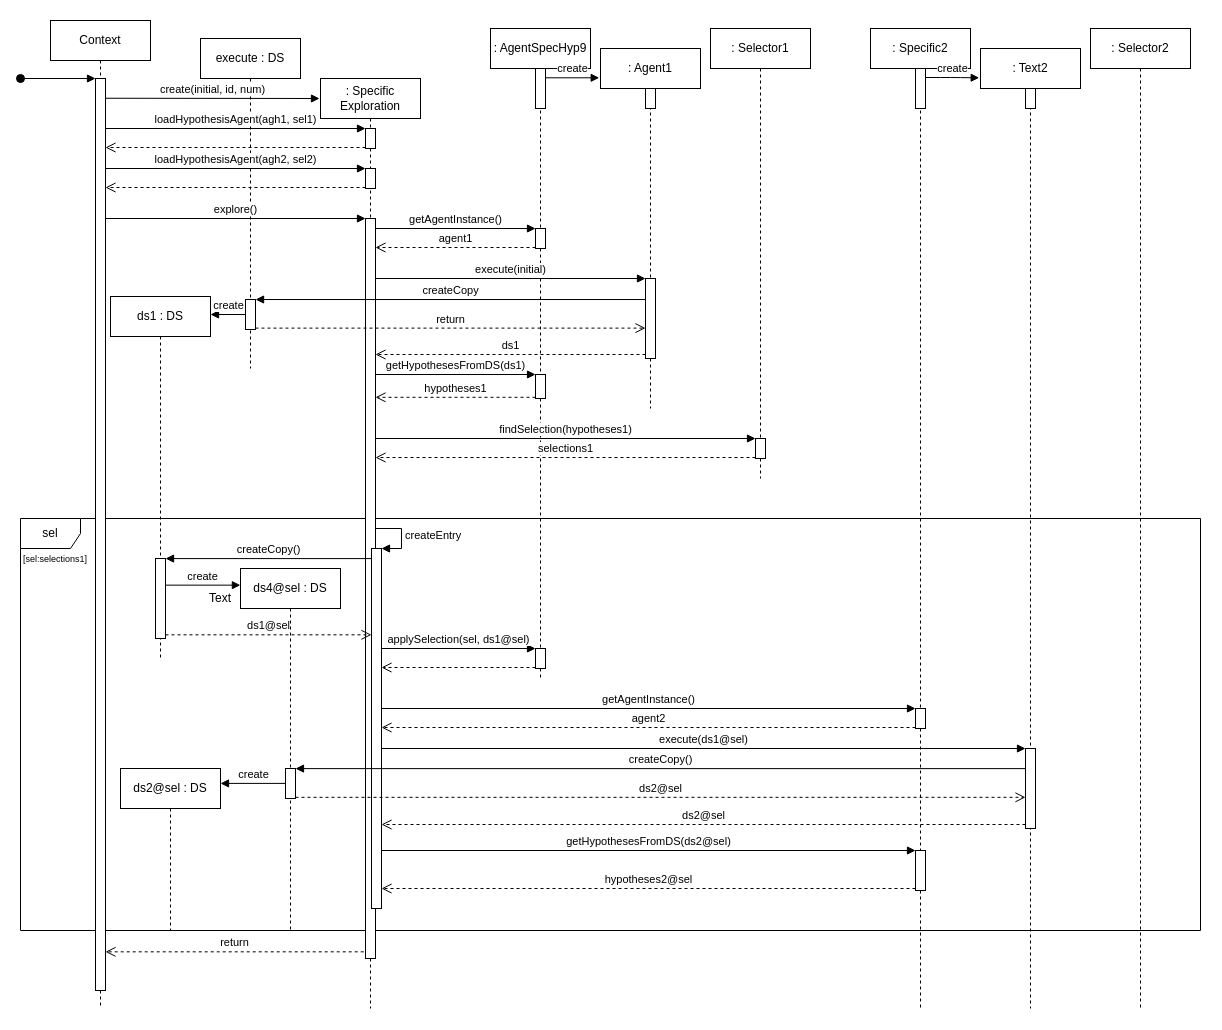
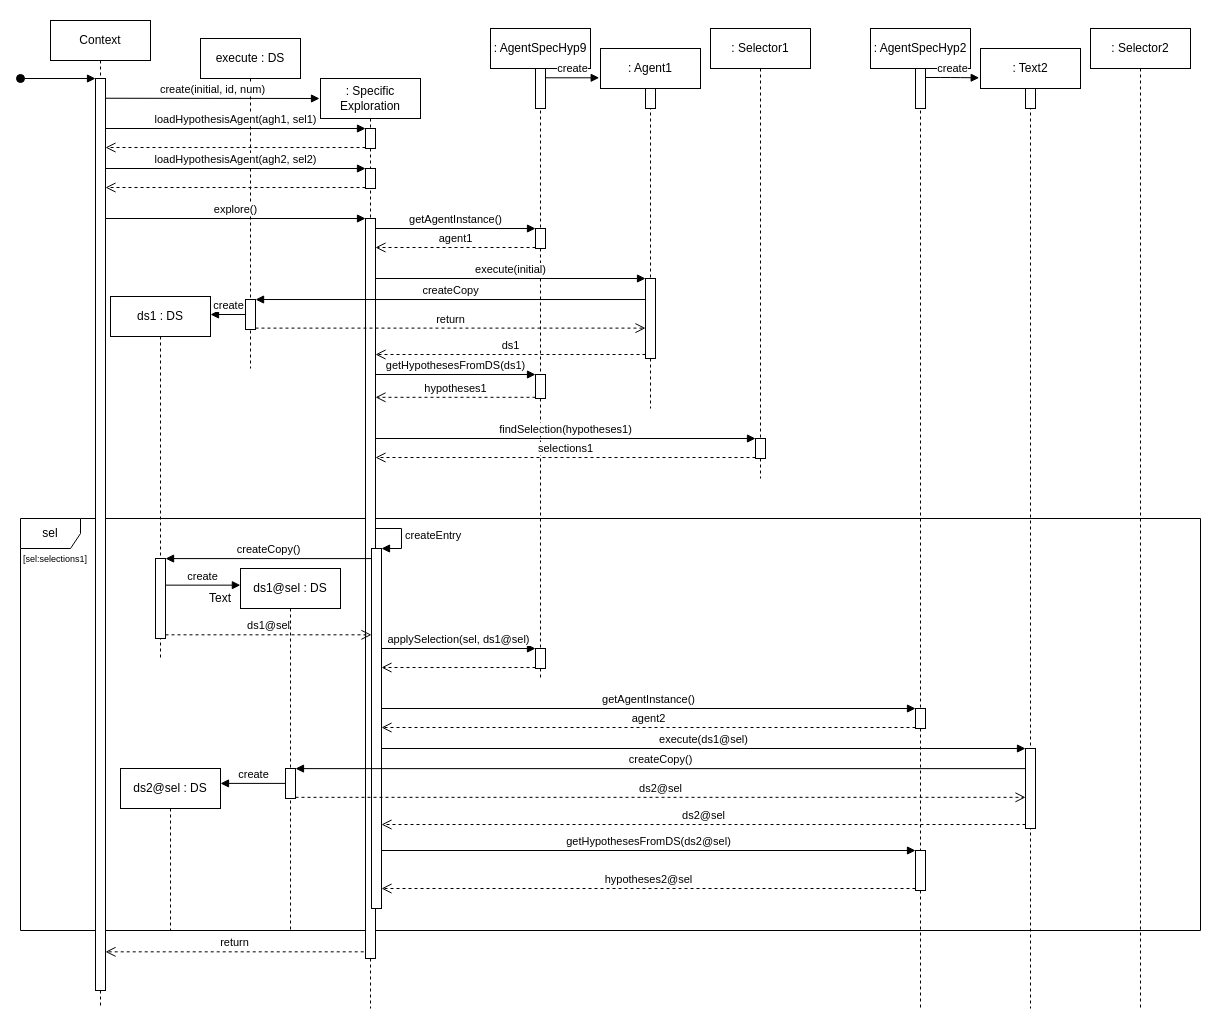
  <mxCell id="0" />
  <mxCell id="1" parent="0" />
  <mxCell id="2" value="" style="group" parent="1" vertex="1" connectable="0"><mxGeometry x="20" y="20" width="1180" height="988" as="geometry" /></mxCell>
  <mxCell id="3" value="sel" style="shape=umlFrame;whiteSpace=wrap;html=1;" parent="2" vertex="1"><mxGeometry y="498" width="1180" height="412" as="geometry" /></mxCell>
  <mxCell id="4" value="Context" style="shape=umlLifeline;perimeter=lifelinePerimeter;whiteSpace=wrap;html=1;container=1;collapsible=0;recursiveResize=0;outlineConnect=0;connectable=0;" parent="2" vertex="1"><mxGeometry x="30" width="100" height="988" as="geometry" /></mxCell>
  <mxCell id="5" value="" style="html=1;points=[];perimeter=orthogonalPerimeter;" parent="4" vertex="1"><mxGeometry x="45" y="58" width="10" height="912" as="geometry" /></mxCell>
  <mxCell id="6" value="" style="html=1;verticalAlign=bottom;startArrow=oval;endArrow=block;startSize=8;" parent="4" target="5" edge="1"><mxGeometry relative="1" as="geometry"><mxPoint x="-30" y="58" as="sourcePoint" /></mxGeometry></mxCell>
  <mxCell id="7" value=": Specific Exploration" style="shape=umlLifeline;perimeter=lifelinePerimeter;whiteSpace=wrap;html=1;container=1;collapsible=0;recursiveResize=0;outlineConnect=0;connectable=0;" parent="2" vertex="1"><mxGeometry x="300" y="58" width="100" height="930" as="geometry" /></mxCell>
  <mxCell id="8" value="" style="html=1;points=[];perimeter=orthogonalPerimeter;" parent="7" vertex="1"><mxGeometry x="45" y="50" width="10" height="20" as="geometry" /></mxCell>
  <mxCell id="9" value="" style="html=1;points=[];perimeter=orthogonalPerimeter;" parent="7" vertex="1"><mxGeometry x="45" y="90" width="10" height="20" as="geometry" /></mxCell>
  <mxCell id="10" value="" style="html=1;points=[];perimeter=orthogonalPerimeter;" parent="7" vertex="1"><mxGeometry x="45" y="140" width="10" height="740" as="geometry" /></mxCell>
  <mxCell id="11" value="" style="html=1;points=[];perimeter=orthogonalPerimeter;" parent="7" vertex="1"><mxGeometry x="51" y="470" width="10" height="360" as="geometry" /></mxCell>
  <mxCell id="12" value="createEntry" style="edgeStyle=orthogonalEdgeStyle;html=1;align=left;spacingLeft=2;endArrow=block;rounded=0;entryX=1;entryY=0;" parent="7" source="10" target="11" edge="1"><mxGeometry relative="1" as="geometry"><mxPoint x="56" y="450" as="sourcePoint" /><Array as="points"><mxPoint x="81" y="450" /><mxPoint x="81" y="470" /></Array></mxGeometry></mxCell>
  <mxCell id="13" value="execute : DS" style="shape=umlLifeline;perimeter=lifelinePerimeter;whiteSpace=wrap;html=1;container=1;collapsible=0;recursiveResize=0;outlineConnect=0;" parent="2" vertex="1"><mxGeometry x="180" y="18" width="100" height="330" as="geometry" /></mxCell>
  <mxCell id="14" value="" style="html=1;points=[];perimeter=orthogonalPerimeter;" parent="13" vertex="1"><mxGeometry x="45" y="261" width="10" height="30" as="geometry" /></mxCell>
  <mxCell id="15" value=": AgentSpecHyp9" style="shape=umlLifeline;perimeter=lifelinePerimeter;whiteSpace=wrap;html=1;container=1;collapsible=0;recursiveResize=0;outlineConnect=0;" parent="2" vertex="1"><mxGeometry x="470" y="8" width="100" height="650" as="geometry" /></mxCell>
  <mxCell id="16" value="" style="html=1;points=[];perimeter=orthogonalPerimeter;" parent="15" vertex="1"><mxGeometry x="45" y="40" width="10" height="40" as="geometry" /></mxCell>
  <mxCell id="17" value="" style="html=1;points=[];perimeter=orthogonalPerimeter;" parent="15" vertex="1"><mxGeometry x="45" y="200" width="10" height="20" as="geometry" /></mxCell>
  <mxCell id="18" value="" style="html=1;points=[];perimeter=orthogonalPerimeter;" parent="15" vertex="1"><mxGeometry x="45" y="346" width="10" height="24" as="geometry" /></mxCell>
  <mxCell id="19" value="" style="html=1;points=[];perimeter=orthogonalPerimeter;" parent="15" vertex="1"><mxGeometry x="45" y="620" width="10" height="20" as="geometry" /></mxCell>
  <mxCell id="20" value=": Agent1" style="shape=umlLifeline;perimeter=lifelinePerimeter;whiteSpace=wrap;html=1;container=1;collapsible=0;recursiveResize=0;outlineConnect=0;connectable=0;" parent="2" vertex="1"><mxGeometry x="580" y="28" width="100" height="360" as="geometry" /></mxCell>
  <mxCell id="21" value="" style="html=1;points=[];perimeter=orthogonalPerimeter;" parent="20" vertex="1"><mxGeometry x="45" y="40" width="10" height="20" as="geometry" /></mxCell>
  <mxCell id="22" value="" style="html=1;points=[];perimeter=orthogonalPerimeter;" parent="20" vertex="1"><mxGeometry x="45" y="230" width="10" height="80" as="geometry" /></mxCell>
  <mxCell id="23" value=": Selector1" style="shape=umlLifeline;perimeter=lifelinePerimeter;whiteSpace=wrap;html=1;container=1;collapsible=0;recursiveResize=0;outlineConnect=0;" parent="2" vertex="1"><mxGeometry x="690" y="8" width="100" height="450" as="geometry" /></mxCell>
  <mxCell id="24" value="" style="html=1;points=[];perimeter=orthogonalPerimeter;" parent="23" vertex="1"><mxGeometry x="45" y="410" width="10" height="20" as="geometry" /></mxCell>
  <mxCell id="25" value=": Selector2" style="shape=umlLifeline;perimeter=lifelinePerimeter;whiteSpace=wrap;html=1;container=1;collapsible=0;recursiveResize=0;outlineConnect=0;" parent="2" vertex="1"><mxGeometry x="1070" y="8" width="100" height="980" as="geometry" /></mxCell>
  <mxCell id="26" value="create" style="html=1;verticalAlign=bottom;endArrow=block;entryX=-0.013;entryY=0.131;entryDx=0;entryDy=0;entryPerimeter=0;" parent="2" edge="1"><mxGeometry width="80" as="geometry"><mxPoint x="525" y="57.3" as="sourcePoint" /><mxPoint x="578.7" y="57.3" as="targetPoint" /><mxPoint as="offset" /></mxGeometry></mxCell>
- <mxCell id="27" value=": Specific2" style="shape=umlLifeline;perimeter=lifelinePerimeter;whiteSpace=wrap;html=1;container=1;collapsible=0;recursiveResize=0;outlineConnect=0;" parent="2" vertex="1"><mxGeometry x="850" y="8" width="100" height="980" as="geometry" /></mxCell>
+ <mxCell id="27" value=": AgentSpecHyp2" style="shape=umlLifeline;perimeter=lifelinePerimeter;whiteSpace=wrap;html=1;container=1;collapsible=0;recursiveResize=0;outlineConnect=0;" parent="2" vertex="1"><mxGeometry x="850" y="8" width="100" height="980" as="geometry" /></mxCell>
  <mxCell id="28" value="" style="html=1;points=[];perimeter=orthogonalPerimeter;" parent="27" vertex="1"><mxGeometry x="45" y="40" width="10" height="40" as="geometry" /></mxCell>
  <mxCell id="29" value="" style="html=1;points=[];perimeter=orthogonalPerimeter;" parent="27" vertex="1"><mxGeometry x="45" y="680" width="10" height="20" as="geometry" /></mxCell>
  <mxCell id="30" value="" style="html=1;points=[];perimeter=orthogonalPerimeter;" parent="27" vertex="1"><mxGeometry x="45" y="822" width="10" height="40" as="geometry" /></mxCell>
  <mxCell id="31" value=": Text2" style="shape=umlLifeline;perimeter=lifelinePerimeter;whiteSpace=wrap;html=1;container=1;collapsible=0;recursiveResize=0;outlineConnect=0;" parent="2" vertex="1"><mxGeometry x="960" y="28" width="100" height="960" as="geometry" /></mxCell>
  <mxCell id="32" value="" style="html=1;points=[];perimeter=orthogonalPerimeter;" parent="31" vertex="1"><mxGeometry x="45" y="40" width="10" height="20" as="geometry" /></mxCell>
  <mxCell id="33" value="" style="html=1;points=[];perimeter=orthogonalPerimeter;" parent="31" vertex="1"><mxGeometry x="45" y="700" width="10" height="80" as="geometry" /></mxCell>
  <mxCell id="34" value="create" style="html=1;verticalAlign=bottom;endArrow=block;entryX=-0.013;entryY=0.131;entryDx=0;entryDy=0;entryPerimeter=0;" parent="2" edge="1"><mxGeometry width="80" as="geometry"><mxPoint x="905" y="57" as="sourcePoint" /><mxPoint x="958.7" y="57.3" as="targetPoint" /><mxPoint as="offset" /><Array as="points"><mxPoint x="930" y="57" /></Array></mxGeometry></mxCell>
  <mxCell id="35" value="create(initial, id, num)" style="html=1;verticalAlign=bottom;endArrow=block;exitX=1.011;exitY=0.042;exitDx=0;exitDy=0;exitPerimeter=0;" parent="2" edge="1"><mxGeometry width="80" as="geometry"><mxPoint x="85.11" y="77.74" as="sourcePoint" /><mxPoint x="299" y="78" as="targetPoint" /><mxPoint as="offset" /></mxGeometry></mxCell>
  <mxCell id="36" value="" style="html=1;verticalAlign=bottom;endArrow=open;dashed=1;endSize=8;exitX=0;exitY=0.95;" parent="2" source="8" target="5" edge="1"><mxGeometry as="geometry"><mxPoint x="275" y="184" as="targetPoint" /></mxGeometry></mxCell>
  <mxCell id="37" value="loadHypothesisAgent(agh1, sel1)" style="html=1;verticalAlign=bottom;endArrow=block;entryX=0;entryY=0;" parent="2" source="5" target="8" edge="1"><mxGeometry as="geometry"><mxPoint x="90" y="108" as="sourcePoint" /><mxPoint as="offset" /></mxGeometry></mxCell>
  <mxCell id="38" value="loadHypothesisAgent(agh2, sel2)" style="html=1;verticalAlign=bottom;endArrow=block;entryX=0;entryY=0;" parent="2" edge="1"><mxGeometry as="geometry"><mxPoint x="85" y="148" as="sourcePoint" /><mxPoint x="345" y="148" as="targetPoint" /><mxPoint as="offset" /></mxGeometry></mxCell>
  <mxCell id="39" value="" style="html=1;verticalAlign=bottom;endArrow=open;dashed=1;endSize=8;exitX=0;exitY=0.95;" parent="2" source="9" target="5" edge="1"><mxGeometry as="geometry"><mxPoint x="275" y="214" as="targetPoint" /><mxPoint as="offset" /></mxGeometry></mxCell>
  <mxCell id="40" value="return" style="html=1;verticalAlign=bottom;endArrow=open;dashed=1;endSize=8;exitX=-0.178;exitY=0.991;exitDx=0;exitDy=0;exitPerimeter=0;" parent="2" source="10" target="5" edge="1"><mxGeometry as="geometry"><mxPoint x="200" y="588" as="targetPoint" /></mxGeometry></mxCell>
  <mxCell id="41" value="explore()" style="html=1;verticalAlign=bottom;endArrow=block;entryX=0;entryY=0;" parent="2" source="5" target="10" edge="1"><mxGeometry as="geometry"><mxPoint x="275" y="198" as="sourcePoint" /></mxGeometry></mxCell>
  <mxCell id="42" value="getAgentInstance()" style="html=1;verticalAlign=bottom;endArrow=block;entryX=0;entryY=0;" parent="2" source="10" target="17" edge="1"><mxGeometry as="geometry"><mxPoint x="445" y="208" as="sourcePoint" /></mxGeometry></mxCell>
  <mxCell id="43" value="agent1" style="html=1;verticalAlign=bottom;endArrow=open;dashed=1;endSize=8;exitX=0;exitY=0.95;" parent="2" source="17" target="10" edge="1"><mxGeometry as="geometry"><mxPoint x="445" y="284" as="targetPoint" /></mxGeometry></mxCell>
  <mxCell id="44" value="execute(initial)" style="html=1;verticalAlign=bottom;endArrow=block;entryX=0;entryY=0;" parent="2" source="10" target="22" edge="1"><mxGeometry as="geometry"><mxPoint x="555" y="238" as="sourcePoint" /></mxGeometry></mxCell>
  <mxCell id="45" value="ds1" style="html=1;verticalAlign=bottom;endArrow=open;dashed=1;endSize=8;exitX=0;exitY=0.95;" parent="2" source="22" target="10" edge="1"><mxGeometry as="geometry"><mxPoint x="555" y="314" as="targetPoint" /></mxGeometry></mxCell>
  <mxCell id="46" value="ds1 : DS" style="shape=umlLifeline;perimeter=lifelinePerimeter;whiteSpace=wrap;html=1;container=1;collapsible=0;recursiveResize=0;outlineConnect=0;" parent="2" vertex="1"><mxGeometry x="90" y="276" width="100" height="362" as="geometry" /></mxCell>
  <mxCell id="47" value="" style="html=1;points=[];perimeter=orthogonalPerimeter;" parent="46" vertex="1"><mxGeometry x="45" y="262" width="10" height="80" as="geometry" /></mxCell>
  <mxCell id="48" value="createCopy" style="html=1;verticalAlign=bottom;endArrow=block;entryX=1.006;entryY=0.001;entryDx=0;entryDy=0;entryPerimeter=0;" parent="2" source="22" target="14" edge="1"><mxGeometry as="geometry"><mxPoint x="155" y="268" as="sourcePoint" /><mxPoint x="240" y="268" as="targetPoint" /></mxGeometry></mxCell>
  <mxCell id="49" value="return" style="html=1;verticalAlign=bottom;endArrow=open;dashed=1;endSize=8;exitX=0.997;exitY=0.954;exitDx=0;exitDy=0;exitPerimeter=0;" parent="2" source="14" target="22" edge="1"><mxGeometry as="geometry"><mxPoint x="155" y="344" as="targetPoint" /><mxPoint x="240" y="306" as="sourcePoint" /></mxGeometry></mxCell>
  <mxCell id="50" value="create" style="html=1;verticalAlign=bottom;endArrow=block;exitX=-0.0;exitY=0.5;exitDx=0;exitDy=0;exitPerimeter=0;" parent="2" source="14" edge="1"><mxGeometry width="80" as="geometry"><mxPoint x="210" y="378" as="sourcePoint" /><mxPoint x="190" y="294" as="targetPoint" /><mxPoint as="offset" /></mxGeometry></mxCell>
  <mxCell id="51" value="getHypothesesFromDS(ds1)" style="html=1;verticalAlign=bottom;endArrow=block;entryX=0;entryY=0;" parent="2" source="10" target="18" edge="1"><mxGeometry as="geometry"><mxPoint x="445" y="354" as="sourcePoint" /></mxGeometry></mxCell>
  <mxCell id="52" value="hypotheses1" style="html=1;verticalAlign=bottom;endArrow=open;dashed=1;endSize=8;exitX=0;exitY=0.95;" parent="2" source="18" target="10" edge="1"><mxGeometry as="geometry"><mxPoint x="445" y="430" as="targetPoint" /></mxGeometry></mxCell>
  <mxCell id="53" value="findSelection(hypotheses1)" style="html=1;verticalAlign=bottom;endArrow=block;entryX=0;entryY=0;" parent="2" source="10" target="24" edge="1"><mxGeometry as="geometry"><mxPoint x="560" y="498" as="sourcePoint" /></mxGeometry></mxCell>
  <mxCell id="54" value="selections1" style="html=1;verticalAlign=bottom;endArrow=open;dashed=1;endSize=8;exitX=0;exitY=0.95;" parent="2" source="24" target="10" edge="1"><mxGeometry as="geometry"><mxPoint x="480" y="508" as="targetPoint" /></mxGeometry></mxCell>
  <mxCell id="55" value="createCopy()" style="html=1;verticalAlign=bottom;endArrow=block;entryX=1.004;entryY=0.001;entryDx=0;entryDy=0;entryPerimeter=0;" parent="2" source="11" target="47" edge="1"><mxGeometry as="geometry"><mxPoint x="65" y="518" as="sourcePoint" /><mxPoint x="150" y="538" as="targetPoint" /></mxGeometry></mxCell>
  <mxCell id="56" value="ds1@sel" style="html=1;verticalAlign=bottom;endArrow=open;dashed=1;endSize=8;exitX=1;exitY=0.954;exitDx=0;exitDy=0;exitPerimeter=0;" parent="2" source="47" target="11" edge="1"><mxGeometry as="geometry"><mxPoint x="65" y="594" as="targetPoint" /><mxPoint x="150" y="614" as="sourcePoint" /><mxPoint as="offset" /></mxGeometry></mxCell>
- <mxCell id="57" value="ds4@sel : DS" style="shape=umlLifeline;perimeter=lifelinePerimeter;whiteSpace=wrap;html=1;container=1;collapsible=0;recursiveResize=0;outlineConnect=0;" parent="2" vertex="1"><mxGeometry x="220" y="548" width="100" height="362" as="geometry" /></mxCell>
+ <mxCell id="57" value="ds1@sel : DS" style="shape=umlLifeline;perimeter=lifelinePerimeter;whiteSpace=wrap;html=1;container=1;collapsible=0;recursiveResize=0;outlineConnect=0;" parent="2" vertex="1"><mxGeometry x="220" y="548" width="100" height="362" as="geometry" /></mxCell>
  <mxCell id="58" value="" style="html=1;points=[];perimeter=orthogonalPerimeter;" parent="57" vertex="1"><mxGeometry x="45" y="200" width="10" height="30" as="geometry" /></mxCell>
  <mxCell id="59" value="create" style="html=1;verticalAlign=bottom;endArrow=block;entryX=-0.001;entryY=0.046;entryDx=0;entryDy=0;entryPerimeter=0;" parent="2" source="47" target="57" edge="1"><mxGeometry width="80" as="geometry"><mxPoint x="150" y="577.76" as="sourcePoint" /><mxPoint x="230" y="577.76" as="targetPoint" /></mxGeometry></mxCell>
  <mxCell id="60" value="applySelection(sel, ds1@sel)" style="html=1;verticalAlign=bottom;endArrow=block;entryX=0;entryY=0;" parent="2" source="11" target="19" edge="1"><mxGeometry as="geometry"><mxPoint x="445" y="628" as="sourcePoint" /></mxGeometry></mxCell>
  <mxCell id="61" value="" style="html=1;verticalAlign=bottom;endArrow=open;dashed=1;endSize=8;exitX=0;exitY=0.95;" parent="2" source="19" target="11" edge="1"><mxGeometry as="geometry"><mxPoint x="445" y="704" as="targetPoint" /></mxGeometry></mxCell>
  <mxCell id="62" value="Text" style="text;html=1;strokeColor=none;fillColor=none;align=center;verticalAlign=middle;whiteSpace=wrap;rounded=0;" parent="2" vertex="1"><mxGeometry x="180" y="568" width="40" height="20" as="geometry" /></mxCell>
  <mxCell id="63" value="&lt;font style=&quot;font-size: 9px&quot;&gt;[sel:selections1]&lt;/font&gt;" style="text;html=1;strokeColor=none;fillColor=none;align=center;verticalAlign=middle;whiteSpace=wrap;rounded=0;" parent="2" vertex="1"><mxGeometry x="15" y="528" width="40" height="20" as="geometry" /></mxCell>
  <mxCell id="64" value="getAgentInstance()" style="html=1;verticalAlign=bottom;endArrow=block;entryX=0;entryY=0;" parent="2" source="11" target="29" edge="1"><mxGeometry as="geometry"><mxPoint x="825" y="688" as="sourcePoint" /></mxGeometry></mxCell>
  <mxCell id="65" value="agent2" style="html=1;verticalAlign=bottom;endArrow=open;dashed=1;endSize=8;exitX=0;exitY=0.95;" parent="2" source="29" target="11" edge="1"><mxGeometry as="geometry"><mxPoint x="825" y="764" as="targetPoint" /></mxGeometry></mxCell>
  <mxCell id="66" value="execute(ds1@sel)" style="html=1;verticalAlign=bottom;endArrow=block;entryX=0;entryY=0;" parent="2" source="11" target="33" edge="1"><mxGeometry as="geometry"><mxPoint x="935" y="718" as="sourcePoint" /></mxGeometry></mxCell>
  <mxCell id="67" value="ds2@sel" style="html=1;verticalAlign=bottom;endArrow=open;dashed=1;endSize=8;exitX=0;exitY=0.95;" parent="2" source="33" target="11" edge="1"><mxGeometry as="geometry"><mxPoint x="935" y="794" as="targetPoint" /></mxGeometry></mxCell>
  <mxCell id="68" value="createCopy()" style="html=1;verticalAlign=bottom;endArrow=block;entryX=0.998;entryY=0.004;entryDx=0;entryDy=0;entryPerimeter=0;" parent="2" source="33" target="58" edge="1"><mxGeometry as="geometry"><mxPoint x="195" y="743" as="sourcePoint" /><mxPoint x="280" y="743" as="targetPoint" /></mxGeometry></mxCell>
  <mxCell id="69" value="ds2@sel" style="html=1;verticalAlign=bottom;endArrow=open;dashed=1;endSize=8;exitX=1.002;exitY=0.961;exitDx=0;exitDy=0;exitPerimeter=0;" parent="2" source="58" target="33" edge="1"><mxGeometry as="geometry"><mxPoint x="195" y="819" as="targetPoint" /><mxPoint x="280" y="786" as="sourcePoint" /></mxGeometry></mxCell>
  <mxCell id="70" value="getHypothesesFromDS(ds2@sel)" style="html=1;verticalAlign=bottom;endArrow=block;entryX=0;entryY=0;" parent="2" source="11" target="30" edge="1"><mxGeometry as="geometry"><mxPoint x="730" y="858" as="sourcePoint" /></mxGeometry></mxCell>
  <mxCell id="71" value="hypotheses2@sel" style="html=1;verticalAlign=bottom;endArrow=open;dashed=1;endSize=8;exitX=0;exitY=0.95;" parent="2" source="30" target="11" edge="1"><mxGeometry as="geometry"><mxPoint x="730" y="934" as="targetPoint" /></mxGeometry></mxCell>
  <mxCell id="72" value="ds2@sel : DS" style="shape=umlLifeline;perimeter=lifelinePerimeter;whiteSpace=wrap;html=1;container=1;collapsible=0;recursiveResize=0;outlineConnect=0;" parent="2" vertex="1"><mxGeometry x="100" y="748" width="100" height="162" as="geometry" /></mxCell>
  <mxCell id="73" value="create" style="html=1;verticalAlign=bottom;endArrow=block;entryX=1;entryY=0.092;entryDx=0;entryDy=0;entryPerimeter=0;" parent="2" source="58" target="72" edge="1"><mxGeometry width="80" as="geometry"><mxPoint x="220" y="818" as="sourcePoint" /><mxPoint x="300" y="818" as="targetPoint" /></mxGeometry></mxCell>
